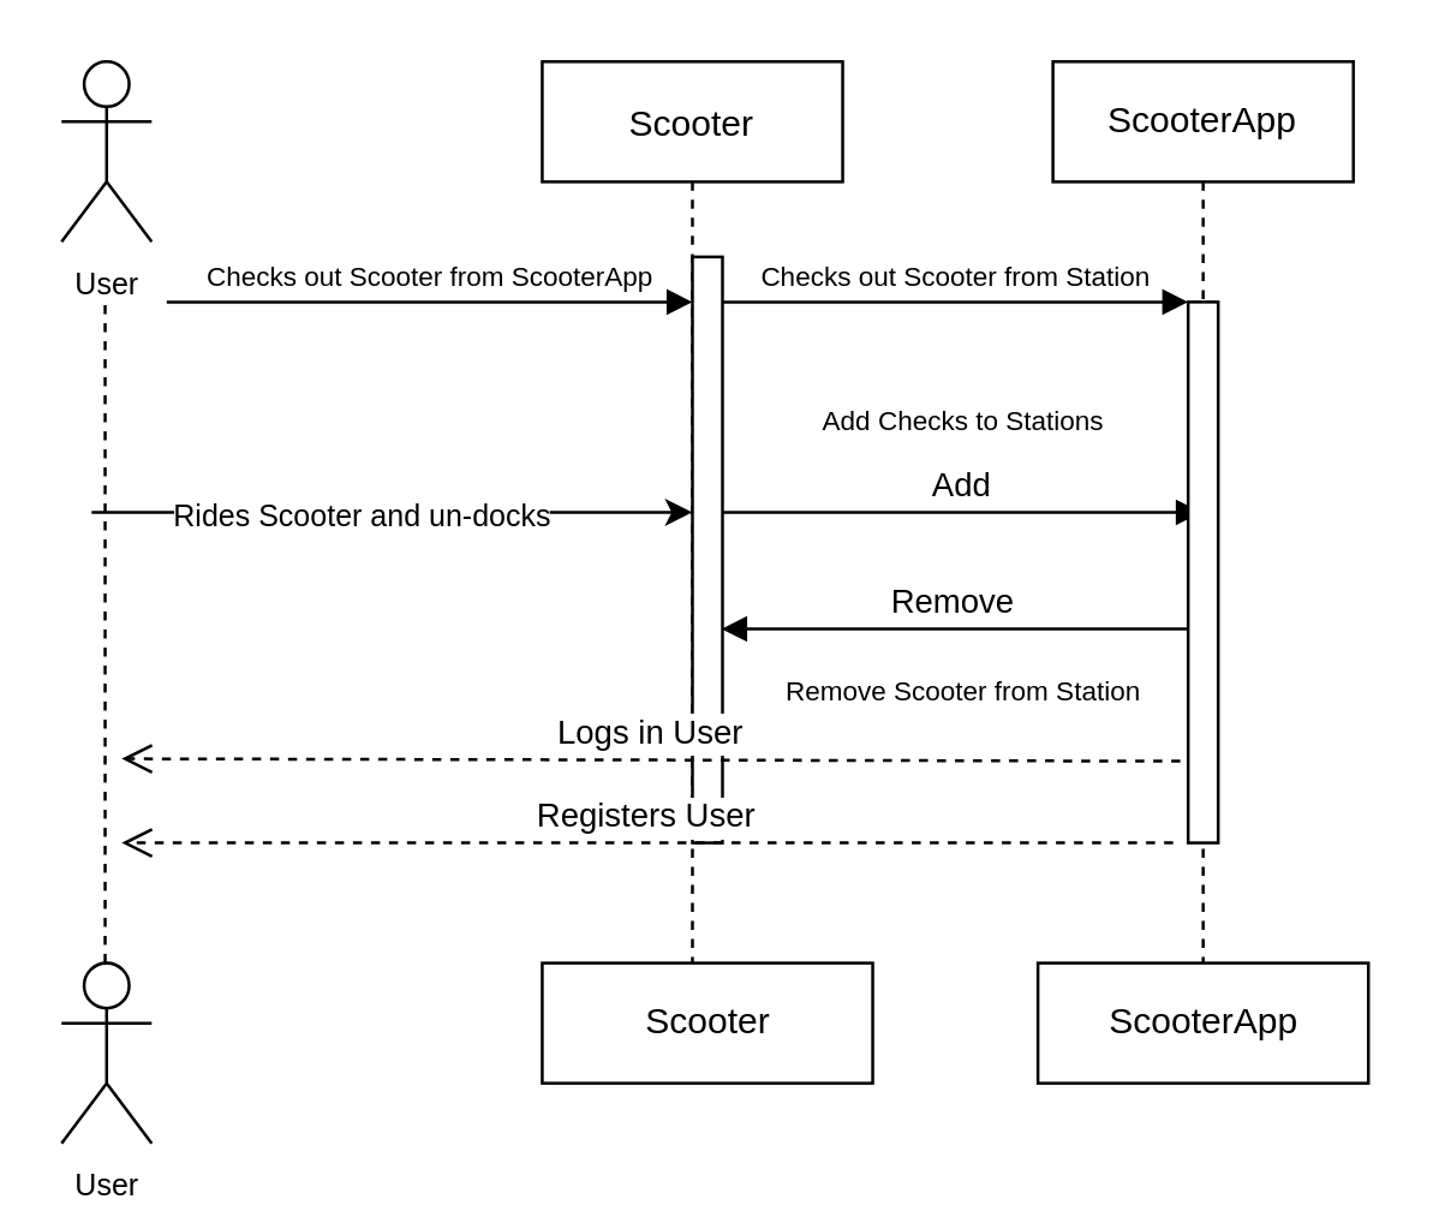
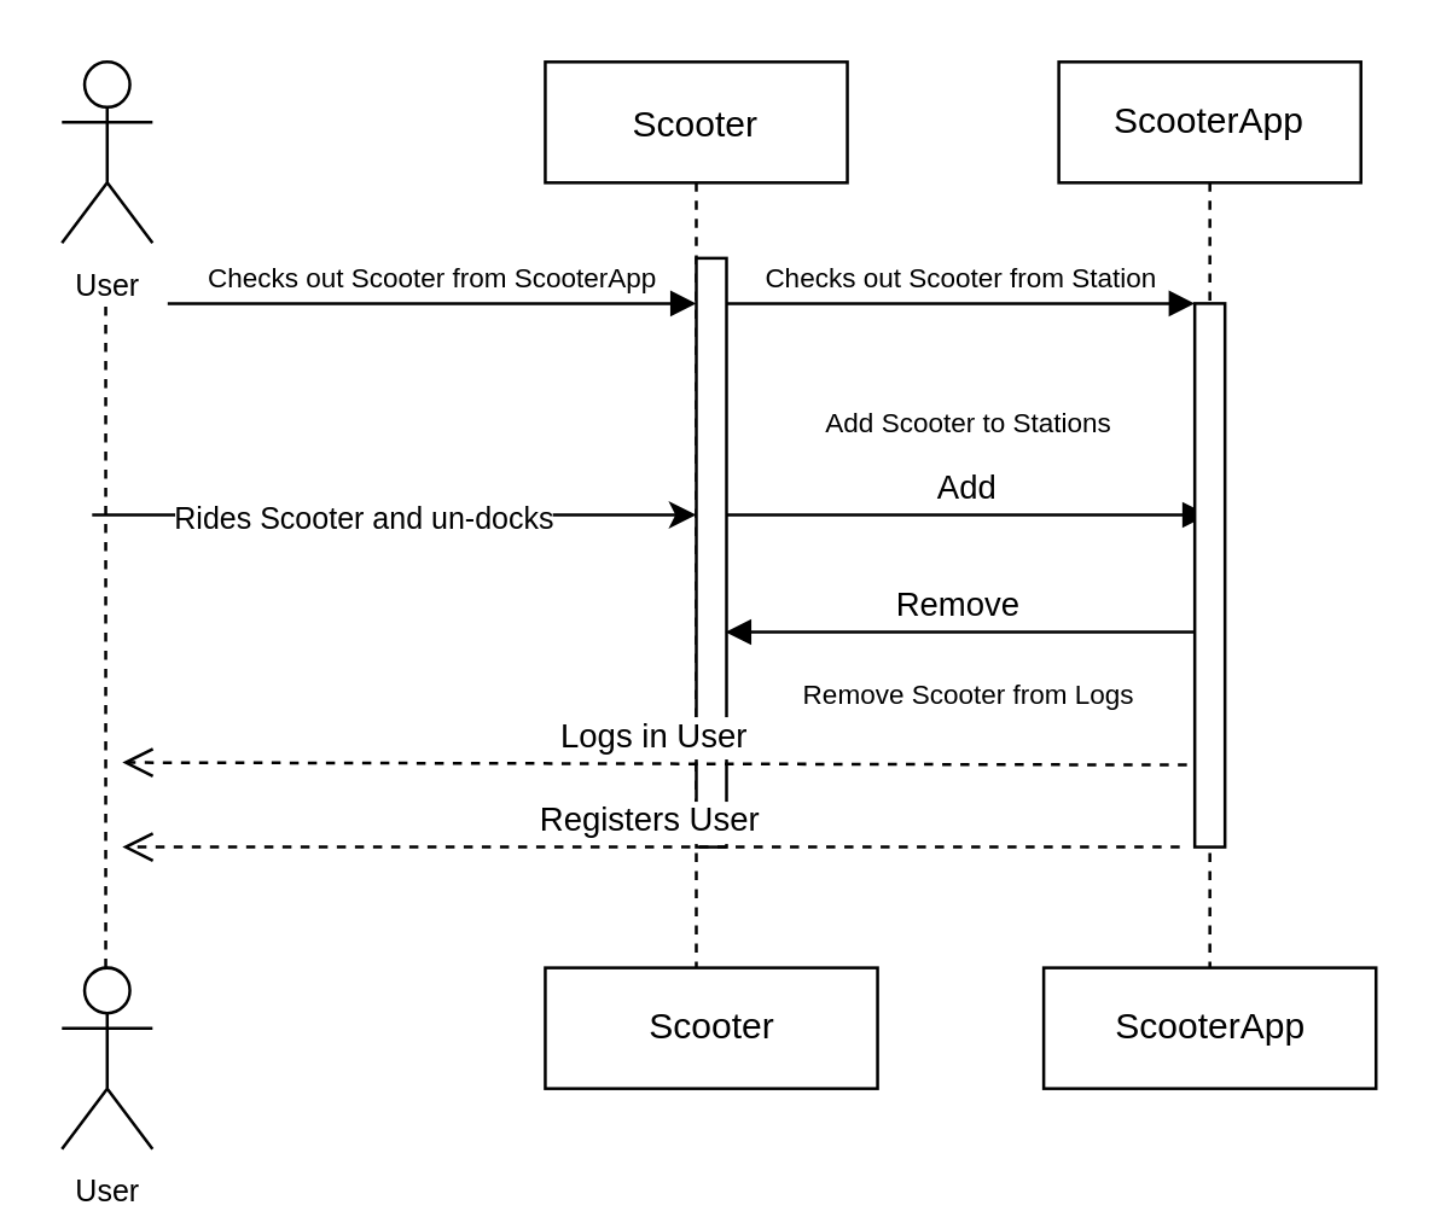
  <mxCell id="0" />
  <mxCell id="1" parent="0" />
  <mxCell id="2" value="Scooter" style="shape=umlLifeline;perimeter=lifelinePerimeter;container=1;collapsible=0;recursiveResize=0;rounded=0;shadow=0;strokeWidth=1;" parent="1" vertex="1"><mxGeometry x="180" y="20" width="100" height="300" as="geometry" /></mxCell>
  <mxCell id="3" value="" style="points=[];perimeter=orthogonalPerimeter;rounded=0;shadow=0;strokeWidth=1;" vertex="1" parent="2"><mxGeometry x="50" y="65" width="10" height="195" as="geometry" /></mxCell>
  <mxCell id="4" value="Logs in User" style="verticalAlign=bottom;endArrow=open;dashed=1;endSize=8;exitX=-0.26;exitY=0.849;shadow=0;strokeWidth=1;exitDx=0;exitDy=0;exitPerimeter=0;" parent="1" source="8" edge="1"><mxGeometry relative="1" as="geometry"><mxPoint x="40" y="252" as="targetPoint" /><mxPoint x="225" y="252" as="sourcePoint" /></mxGeometry></mxCell>
  <mxCell id="5" value="Checks out Scooter from ScooterApp" style="verticalAlign=bottom;endArrow=block;shadow=0;strokeWidth=1;fontSize=9;" parent="1" edge="1"><mxGeometry relative="1" as="geometry"><mxPoint x="55" y="100" as="sourcePoint" /><mxPoint x="230" y="100" as="targetPoint" /></mxGeometry></mxCell>
  <mxCell id="6" value="Add" style="verticalAlign=bottom;endArrow=block;shadow=0;strokeWidth=1;" parent="1" target="7" edge="1"><mxGeometry relative="1" as="geometry"><mxPoint x="240" y="170" as="sourcePoint" /><mxPoint x="40" y="140" as="targetPoint" /></mxGeometry></mxCell>
  <mxCell id="7" value="ScooterApp" style="shape=umlLifeline;perimeter=lifelinePerimeter;whiteSpace=wrap;html=1;container=1;collapsible=0;recursiveResize=0;outlineConnect=0;" vertex="1" parent="1"><mxGeometry x="350" y="20" width="100" height="300" as="geometry" /></mxCell>
  <mxCell id="8" value="" style="points=[];perimeter=orthogonalPerimeter;rounded=0;shadow=0;strokeWidth=1;" vertex="1" parent="7"><mxGeometry x="45" y="80" width="10" height="180" as="geometry" /></mxCell>
  <mxCell id="9" value="&lt;font style=&quot;font-size: 10px;&quot;&gt;User&lt;/font&gt;" style="shape=umlActor;verticalLabelPosition=bottom;verticalAlign=top;html=1;" vertex="1" parent="1"><mxGeometry x="20" y="20" width="30" height="60" as="geometry" /></mxCell>
  <mxCell id="10" value="&lt;font style=&quot;font-size: 10px;&quot;&gt;User&lt;/font&gt;" style="shape=umlActor;verticalLabelPosition=bottom;verticalAlign=top;html=1;" vertex="1" parent="1"><mxGeometry x="20" y="320" width="30" height="60" as="geometry" /></mxCell>
  <mxCell id="11" value="" style="endArrow=none;dashed=1;html=1;rounded=0;" edge="1" parent="1"><mxGeometry width="50" height="50" relative="1" as="geometry"><mxPoint x="34.5" y="320" as="sourcePoint" /><mxPoint x="34.5" y="100" as="targetPoint" /><Array as="points"><mxPoint x="34.5" y="160" /></Array></mxGeometry></mxCell>
  <mxCell id="12" value="Scooter" style="html=1;" vertex="1" parent="1"><mxGeometry x="180" y="320" width="110" height="40" as="geometry" /></mxCell>
  <mxCell id="13" value="ScooterApp" style="html=1;" vertex="1" parent="1"><mxGeometry x="345" y="320" width="110" height="40" as="geometry" /></mxCell>
  <mxCell id="14" value="Registers User" style="verticalAlign=bottom;endArrow=open;dashed=1;endSize=8;shadow=0;strokeWidth=1;" edge="1" parent="1"><mxGeometry relative="1" as="geometry"><mxPoint x="40" y="280" as="targetPoint" /><mxPoint x="390" y="280" as="sourcePoint" /><Array as="points"><mxPoint x="280" y="280" /></Array></mxGeometry></mxCell>
  <mxCell id="15" value="Checks out Scooter from Station" style="verticalAlign=bottom;endArrow=block;entryX=0;entryY=0;shadow=0;strokeWidth=1;fontSize=9;" edge="1" parent="1" source="3" target="8"><mxGeometry relative="1" as="geometry"><mxPoint x="350" y="100" as="sourcePoint" /></mxGeometry></mxCell>
  <mxCell id="16" value="Remove" style="verticalAlign=bottom;endArrow=block;shadow=0;strokeWidth=1;entryX=0.96;entryY=0.635;entryDx=0;entryDy=0;entryPerimeter=0;" edge="1" parent="1" source="8" target="3"><mxGeometry relative="1" as="geometry"><mxPoint x="315" y="140" as="sourcePoint" /><mxPoint x="250" y="140" as="targetPoint" /></mxGeometry></mxCell>
- <mxCell id="17" value="Add Checks to Stations" style="text;html=1;align=center;verticalAlign=middle;resizable=0;points=[];autosize=1;strokeColor=none;fillColor=none;fontSize=9;" vertex="1" parent="1"><mxGeometry x="260" y="130" width="120" height="20" as="geometry" /></mxCell>
- <mxCell id="18" value="Remove Scooter from Station" style="text;html=1;align=center;verticalAlign=middle;resizable=0;points=[];autosize=1;strokeColor=none;fillColor=none;fontSize=9;" vertex="1" parent="1"><mxGeometry x="250" y="220" width="140" height="20" as="geometry" /></mxCell>
+ <mxCell id="17" value="Add Scooter to Stations" style="text;html=1;align=center;verticalAlign=middle;resizable=0;points=[];autosize=1;strokeColor=none;fillColor=none;fontSize=9;" vertex="1" parent="1"><mxGeometry x="260" y="130" width="120" height="20" as="geometry" /></mxCell>
+ <mxCell id="18" value="Remove Scooter from Logs" style="text;html=1;align=center;verticalAlign=middle;resizable=0;points=[];autosize=1;strokeColor=none;fillColor=none;fontSize=9;" vertex="1" parent="1"><mxGeometry x="250" y="220" width="140" height="20" as="geometry" /></mxCell>
  <mxCell id="19" value="" style="endArrow=classic;html=1;rounded=0;fontSize=9;" edge="1" parent="1" target="3"><mxGeometry width="50" height="50" relative="1" as="geometry"><mxPoint x="30" y="170" as="sourcePoint" /><mxPoint x="320" y="210" as="targetPoint" /></mxGeometry></mxCell>
  <mxCell id="20" value="Rides Scooter and un-docks" style="edgeLabel;html=1;align=center;verticalAlign=middle;resizable=0;points=[];fontSize=10;" vertex="1" connectable="0" parent="19"><mxGeometry x="-0.108" relative="1" as="geometry"><mxPoint as="offset" /></mxGeometry></mxCell>
